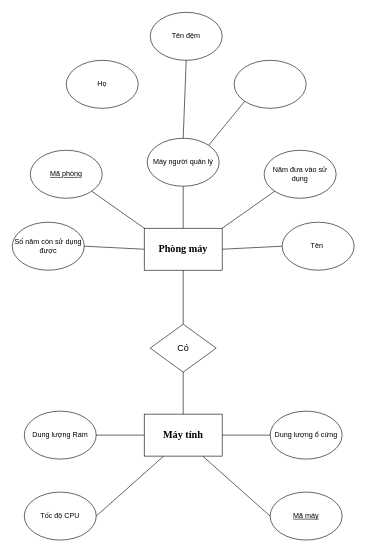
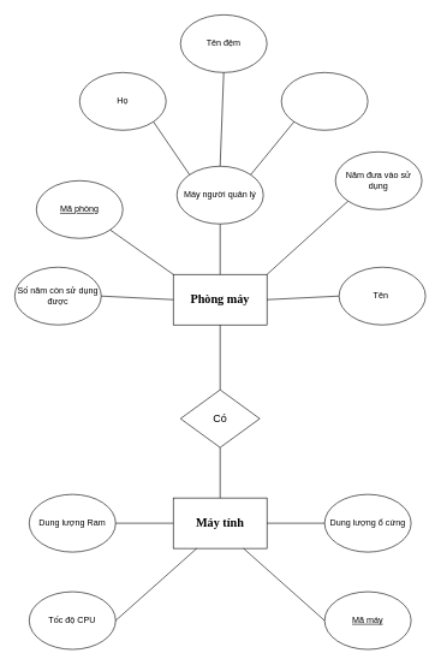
  <mxCell id="0" />
  <mxCell id="1" parent="0" />
  <mxCell id="2" value="Phòng máy" style="rounded=0;whiteSpace=wrap;html=1;fontFamily=Times New Roman;fontStyle=1;fontSize=17;" vertex="1" parent="1"><mxGeometry x="240" y="380" width="130" height="70" as="geometry" /></mxCell>
  <mxCell id="3" value="" style="endArrow=none;html=1;rounded=0;entryX=0.5;entryY=1;entryDx=0;entryDy=0;" edge="1" parent="1" target="2"><mxGeometry width="50" height="50" relative="1" as="geometry"><mxPoint x="305" y="540" as="sourcePoint" /><mxPoint x="330" y="400" as="targetPoint" /><Array as="points" /></mxGeometry></mxCell>
  <mxCell id="4" value="Có" style="rhombus;whiteSpace=wrap;html=1;fontSize=15;" vertex="1" parent="1"><mxGeometry x="250" y="540" width="110" height="80" as="geometry" /></mxCell>
  <mxCell id="5" value="Máy tính" style="rounded=0;whiteSpace=wrap;html=1;fontFamily=Times New Roman;fontSize=17;fontStyle=1" vertex="1" parent="1"><mxGeometry x="240" y="690" width="130" height="70" as="geometry" /></mxCell>
  <mxCell id="6" value="" style="endArrow=none;html=1;rounded=0;entryX=0.5;entryY=1;entryDx=0;entryDy=0;exitX=0.5;exitY=0;exitDx=0;exitDy=0;" edge="1" parent="1" source="5" target="4"><mxGeometry width="50" height="50" relative="1" as="geometry"><mxPoint x="280" y="750" as="sourcePoint" /><mxPoint x="330" y="700" as="targetPoint" /></mxGeometry></mxCell>
  <mxCell id="7" value="" style="endArrow=none;html=1;rounded=0;" edge="1" parent="1"><mxGeometry width="50" height="50" relative="1" as="geometry"><mxPoint x="450" y="725" as="sourcePoint" /><mxPoint x="370" y="725" as="targetPoint" /></mxGeometry></mxCell>
  <mxCell id="8" value="Dung lượng ổ cứng" style="ellipse;whiteSpace=wrap;html=1;" vertex="1" parent="1"><mxGeometry x="450" y="685" width="120" height="80" as="geometry" /></mxCell>
  <mxCell id="9" value="" style="endArrow=none;html=1;rounded=0;exitX=0.75;exitY=1;exitDx=0;exitDy=0;entryX=0;entryY=0.5;entryDx=0;entryDy=0;" edge="1" parent="1" source="5" target="10"><mxGeometry width="50" height="50" relative="1" as="geometry"><mxPoint x="280" y="650" as="sourcePoint" /><mxPoint x="450" y="850" as="targetPoint" /><Array as="points" /></mxGeometry></mxCell>
  <mxCell id="10" value="&lt;u&gt;Mã máy&lt;/u&gt;" style="ellipse;whiteSpace=wrap;html=1;" vertex="1" parent="1"><mxGeometry x="450" y="820" width="120" height="80" as="geometry" /></mxCell>
  <mxCell id="11" value="Tốc độ CPU" style="ellipse;whiteSpace=wrap;html=1;" vertex="1" parent="1"><mxGeometry x="40" y="820" width="120" height="80" as="geometry" /></mxCell>
  <mxCell id="12" value="" style="endArrow=none;html=1;rounded=0;entryX=0.25;entryY=1;entryDx=0;entryDy=0;exitX=1;exitY=0.5;exitDx=0;exitDy=0;" edge="1" parent="1" source="11" target="5"><mxGeometry width="50" height="50" relative="1" as="geometry"><mxPoint x="280" y="750" as="sourcePoint" /><mxPoint x="330" y="700" as="targetPoint" /><Array as="points"><mxPoint x="160" y="860" /></Array></mxGeometry></mxCell>
  <mxCell id="13" value="Dung lượng Ram" style="ellipse;whiteSpace=wrap;html=1;" vertex="1" parent="1"><mxGeometry x="40" y="685" width="120" height="80" as="geometry" /></mxCell>
  <mxCell id="14" value="" style="endArrow=none;html=1;rounded=0;exitX=1;exitY=0.5;exitDx=0;exitDy=0;entryX=0;entryY=0.5;entryDx=0;entryDy=0;" edge="1" parent="1" source="13" target="5"><mxGeometry width="50" height="50" relative="1" as="geometry"><mxPoint x="280" y="750" as="sourcePoint" /><mxPoint x="330" y="700" as="targetPoint" /></mxGeometry></mxCell>
  <mxCell id="15" value="Số năm còn sử dụng được" style="ellipse;whiteSpace=wrap;html=1;" vertex="1" parent="1"><mxGeometry x="20" y="370" width="120" height="80" as="geometry" /></mxCell>
  <mxCell id="16" value="Tên&amp;nbsp;" style="ellipse;whiteSpace=wrap;html=1;" vertex="1" parent="1"><mxGeometry x="470" y="370" width="120" height="80" as="geometry" /></mxCell>
- <mxCell id="17" value="Năm đưa vào sử dụng" style="ellipse;whiteSpace=wrap;html=1;" vertex="1" parent="1"><mxGeometry x="440" y="250" width="120" height="80" as="geometry" /></mxCell>
+ <mxCell id="17" value="Năm đưa vào sử dụng" style="ellipse;whiteSpace=wrap;html=1;" vertex="1" parent="1"><mxGeometry x="465" y="210" width="120" height="80" as="geometry" /></mxCell>
  <mxCell id="18" value="Mã phòng" style="ellipse;whiteSpace=wrap;html=1;fontStyle=4" vertex="1" parent="1"><mxGeometry x="50" y="250" width="120" height="80" as="geometry" /></mxCell>
  <mxCell id="19" value="" style="endArrow=none;html=1;rounded=0;entryX=1;entryY=1;entryDx=0;entryDy=0;exitX=0;exitY=0;exitDx=0;exitDy=0;" edge="1" parent="1" source="2" target="18"><mxGeometry width="50" height="50" relative="1" as="geometry"><mxPoint x="280" y="350" as="sourcePoint" /><mxPoint x="330" y="300" as="targetPoint" /></mxGeometry></mxCell>
  <mxCell id="20" value="" style="endArrow=none;html=1;rounded=0;entryX=0;entryY=0.5;entryDx=0;entryDy=0;exitX=1;exitY=0.5;exitDx=0;exitDy=0;" edge="1" parent="1" source="2" target="16"><mxGeometry width="50" height="50" relative="1" as="geometry"><mxPoint x="370" y="420" as="sourcePoint" /><mxPoint x="420" y="370" as="targetPoint" /></mxGeometry></mxCell>
  <mxCell id="21" value="" style="endArrow=none;html=1;rounded=0;exitX=0;exitY=0.5;exitDx=0;exitDy=0;entryX=1;entryY=0.5;entryDx=0;entryDy=0;" edge="1" parent="1" source="2" target="15"><mxGeometry width="50" height="50" relative="1" as="geometry"><mxPoint x="280" y="350" as="sourcePoint" /><mxPoint x="330" y="300" as="targetPoint" /></mxGeometry></mxCell>
  <mxCell id="22" value="" style="endArrow=none;html=1;rounded=0;entryX=0;entryY=1;entryDx=0;entryDy=0;exitX=1;exitY=0;exitDx=0;exitDy=0;" edge="1" parent="1" source="2" target="17"><mxGeometry width="50" height="50" relative="1" as="geometry"><mxPoint x="280" y="350" as="sourcePoint" /><mxPoint x="330" y="300" as="targetPoint" /></mxGeometry></mxCell>
  <mxCell id="23" value="" style="endArrow=none;html=1;rounded=0;exitX=0.5;exitY=0;exitDx=0;exitDy=0;" edge="1" parent="1" source="2"><mxGeometry width="50" height="50" relative="1" as="geometry"><mxPoint x="280" y="350" as="sourcePoint" /><mxPoint x="305" y="310" as="targetPoint" /></mxGeometry></mxCell>
  <mxCell id="24" value="Máy người quản lý" style="ellipse;whiteSpace=wrap;html=1;" vertex="1" parent="1"><mxGeometry x="245" y="230" width="120" height="80" as="geometry" /></mxCell>
  <mxCell id="25" value="Tên đệm" style="ellipse;whiteSpace=wrap;html=1;" vertex="1" parent="1"><mxGeometry x="250" y="20" width="120" height="80" as="geometry" /></mxCell>
  <mxCell id="26" value="Họ" style="ellipse;whiteSpace=wrap;html=1;" vertex="1" parent="1"><mxGeometry x="110" y="100" width="120" height="80" as="geometry" /></mxCell>
  <mxCell id="27" value="" style="ellipse;whiteSpace=wrap;html=1;" vertex="1" parent="1"><mxGeometry x="390" y="100" width="120" height="80" as="geometry" /></mxCell>
  <mxCell id="28" value="" style="endArrow=none;html=1;rounded=0;entryX=0;entryY=1;entryDx=0;entryDy=0;exitX=1;exitY=0;exitDx=0;exitDy=0;" edge="1" parent="1" source="24" target="27"><mxGeometry width="50" height="50" relative="1" as="geometry"><mxPoint x="280" y="240" as="sourcePoint" /><mxPoint x="330" y="190" as="targetPoint" /></mxGeometry></mxCell>
+ <mxCell id="29" value="" style="endArrow=none;html=1;rounded=0;entryX=1;entryY=1;entryDx=0;entryDy=0;exitX=0;exitY=0;exitDx=0;exitDy=0;" edge="1" parent="1" source="24" target="26"><mxGeometry width="50" height="50" relative="1" as="geometry"><mxPoint x="270" y="230" as="sourcePoint" /><mxPoint x="330" y="190" as="targetPoint" /></mxGeometry></mxCell>
  <mxCell id="30" value="" style="endArrow=none;html=1;rounded=0;entryX=0.5;entryY=1;entryDx=0;entryDy=0;exitX=0.5;exitY=0;exitDx=0;exitDy=0;" edge="1" parent="1" source="24" target="25"><mxGeometry width="50" height="50" relative="1" as="geometry"><mxPoint x="280" y="240" as="sourcePoint" /><mxPoint x="330" y="190" as="targetPoint" /></mxGeometry></mxCell>
